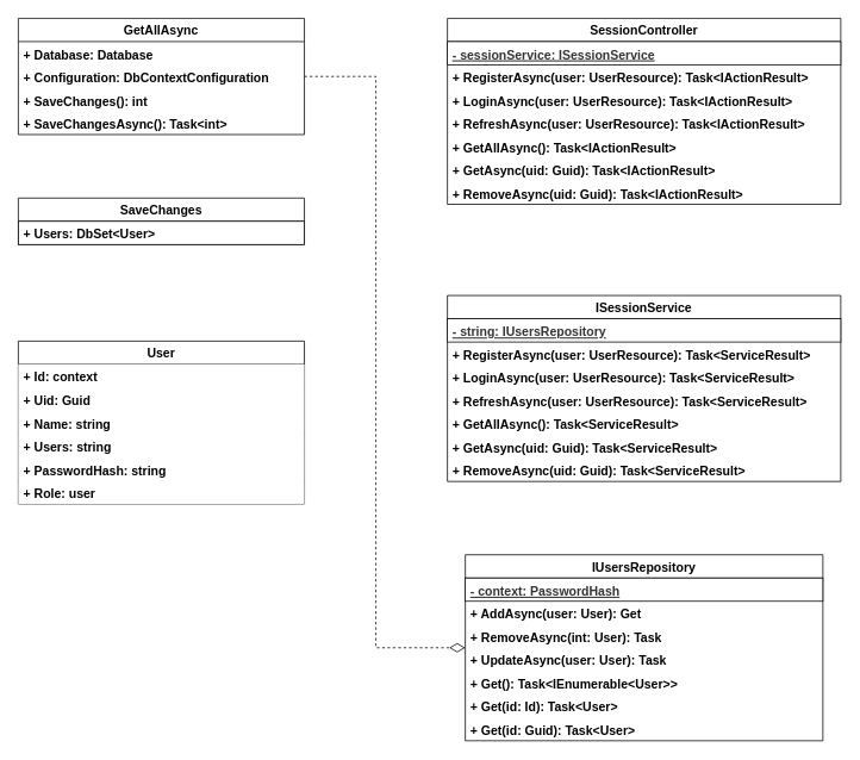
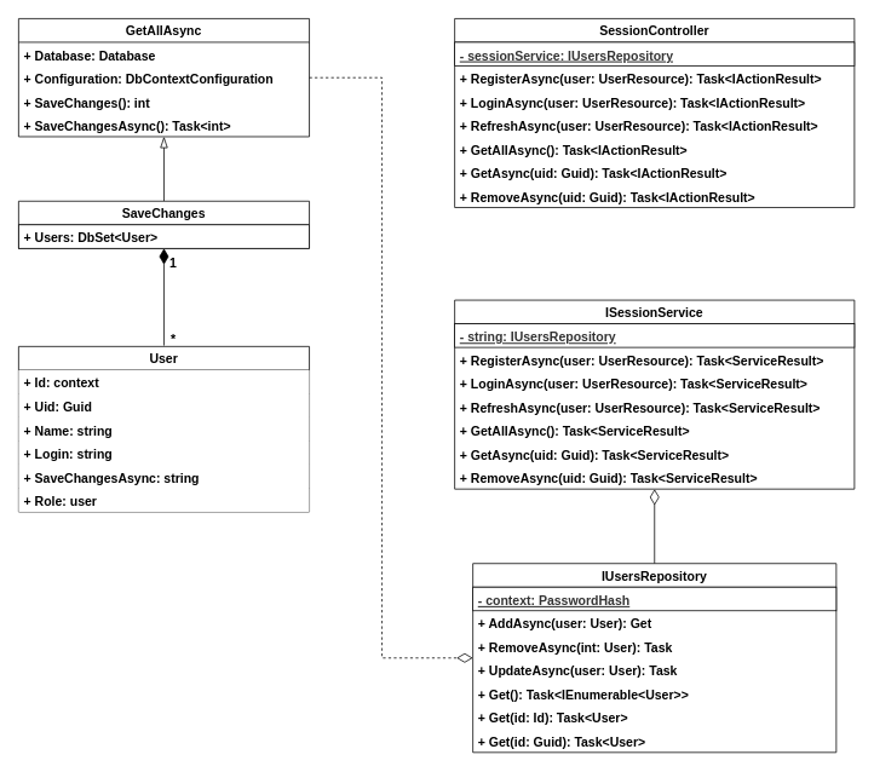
  <mxCell id="0" />
  <mxCell id="1" parent="0" />
  <mxCell id="2" value="SessionController" style="swimlane;fontStyle=1;childLayout=stackLayout;horizontal=1;startSize=26;horizontalStack=0;resizeParent=1;resizeParentMax=0;resizeLast=0;collapsible=1;marginBottom=0;fontSize=14;" parent="1" vertex="1"><mxGeometry x="500" y="20" width="440" height="208" as="geometry" /></mxCell>
- <mxCell id="3" value="- sessionService: ISessionService" style="text;align=left;verticalAlign=top;spacingLeft=4;spacingRight=4;overflow=hidden;rotatable=0;points=[[0,0.5],[1,0.5]];portConstraint=eastwest;fontStyle=5;fontSize=14;rounded=0;fontColor=#333333;strokeColor=#000000;fillColor=#FFFFFF;" parent="2" vertex="1"><mxGeometry y="26" width="440" height="26" as="geometry" /></mxCell>
+ <mxCell id="3" value="- sessionService: IUsersRepository" style="text;align=left;verticalAlign=top;spacingLeft=4;spacingRight=4;overflow=hidden;rotatable=0;points=[[0,0.5],[1,0.5]];portConstraint=eastwest;fontStyle=5;fontSize=14;rounded=0;fontColor=#333333;strokeColor=#000000;fillColor=#FFFFFF;" parent="2" vertex="1"><mxGeometry y="26" width="440" height="26" as="geometry" /></mxCell>
  <mxCell id="4" value="+ RegisterAsync(user: UserResource): Task&lt;IActionResult&gt;" style="text;strokeColor=none;fillColor=none;align=left;verticalAlign=top;spacingLeft=4;spacingRight=4;overflow=hidden;rotatable=0;points=[[0,0.5],[1,0.5]];portConstraint=eastwest;fontStyle=1;fontSize=14;" parent="2" vertex="1"><mxGeometry y="52" width="440" height="26" as="geometry" /></mxCell>
  <mxCell id="5" value="+ LoginAsync(user: UserResource): Task&lt;IActionResult&gt;" style="text;strokeColor=none;fillColor=none;align=left;verticalAlign=top;spacingLeft=4;spacingRight=4;overflow=hidden;rotatable=0;points=[[0,0.5],[1,0.5]];portConstraint=eastwest;fontStyle=1;fontSize=14;" parent="2" vertex="1"><mxGeometry y="78" width="440" height="26" as="geometry" /></mxCell>
  <mxCell id="6" value="+ RefreshAsync(user: UserResource): Task&lt;IActionResult&gt;" style="text;strokeColor=none;fillColor=none;align=left;verticalAlign=top;spacingLeft=4;spacingRight=4;overflow=hidden;rotatable=0;points=[[0,0.5],[1,0.5]];portConstraint=eastwest;fontStyle=1;fontSize=14;" parent="2" vertex="1"><mxGeometry y="104" width="440" height="26" as="geometry" /></mxCell>
  <mxCell id="7" value="+ GetAllAsync(): Task&lt;IActionResult&gt;" style="text;strokeColor=none;fillColor=none;align=left;verticalAlign=top;spacingLeft=4;spacingRight=4;overflow=hidden;rotatable=0;points=[[0,0.5],[1,0.5]];portConstraint=eastwest;fontStyle=1;fontSize=14;" parent="2" vertex="1"><mxGeometry y="130" width="440" height="26" as="geometry" /></mxCell>
  <mxCell id="8" value="+ GetAsync(uid: Guid): Task&lt;IActionResult&gt;" style="text;strokeColor=none;fillColor=none;align=left;verticalAlign=top;spacingLeft=4;spacingRight=4;overflow=hidden;rotatable=0;points=[[0,0.5],[1,0.5]];portConstraint=eastwest;fontStyle=1;fontSize=14;" vertex="1" parent="2"><mxGeometry y="156" width="440" height="26" as="geometry" /></mxCell>
  <mxCell id="9" value="+ RemoveAsync(uid: Guid): Task&lt;IActionResult&gt;" style="text;strokeColor=none;fillColor=none;align=left;verticalAlign=top;spacingLeft=4;spacingRight=4;overflow=hidden;rotatable=0;points=[[0,0.5],[1,0.5]];portConstraint=eastwest;fontStyle=1;fontSize=14;" parent="2" vertex="1"><mxGeometry y="182" width="440" height="26" as="geometry" /></mxCell>
  <mxCell id="10" value="ISessionService" style="swimlane;fontStyle=1;childLayout=stackLayout;horizontal=1;startSize=26;horizontalStack=0;resizeParent=1;resizeParentMax=0;resizeLast=0;collapsible=1;marginBottom=0;fontSize=14;" parent="1" vertex="1"><mxGeometry x="500" y="330" width="440" height="208" as="geometry" /></mxCell>
  <mxCell id="11" value="- string: IUsersRepository" style="text;align=left;verticalAlign=top;spacingLeft=4;spacingRight=4;overflow=hidden;rotatable=0;points=[[0,0.5],[1,0.5]];portConstraint=eastwest;fontStyle=5;fontSize=14;rounded=0;fontColor=#333333;strokeColor=#000000;fillColor=#FFFFFF;" parent="10" vertex="1"><mxGeometry y="26" width="440" height="26" as="geometry" /></mxCell>
  <mxCell id="12" value="+ RegisterAsync(user: UserResource): Task&lt;ServiceResult&gt;" style="text;strokeColor=none;fillColor=none;align=left;verticalAlign=top;spacingLeft=4;spacingRight=4;overflow=hidden;rotatable=0;points=[[0,0.5],[1,0.5]];portConstraint=eastwest;fontStyle=1;fontSize=14;" parent="10" vertex="1"><mxGeometry y="52" width="440" height="26" as="geometry" /></mxCell>
  <mxCell id="13" value="+ LoginAsync(user: UserResource): Task&lt;ServiceResult&gt;" style="text;strokeColor=none;fillColor=none;align=left;verticalAlign=top;spacingLeft=4;spacingRight=4;overflow=hidden;rotatable=0;points=[[0,0.5],[1,0.5]];portConstraint=eastwest;fontStyle=1;fontSize=14;" parent="10" vertex="1"><mxGeometry y="78" width="440" height="26" as="geometry" /></mxCell>
  <mxCell id="14" value="+ RefreshAsync(user: UserResource): Task&lt;ServiceResult&gt;" style="text;strokeColor=none;fillColor=none;align=left;verticalAlign=top;spacingLeft=4;spacingRight=4;overflow=hidden;rotatable=0;points=[[0,0.5],[1,0.5]];portConstraint=eastwest;fontStyle=1;fontSize=14;" parent="10" vertex="1"><mxGeometry y="104" width="440" height="26" as="geometry" /></mxCell>
  <mxCell id="15" value="+ GetAllAsync(): Task&lt;ServiceResult&gt;" style="text;strokeColor=none;fillColor=none;align=left;verticalAlign=top;spacingLeft=4;spacingRight=4;overflow=hidden;rotatable=0;points=[[0,0.5],[1,0.5]];portConstraint=eastwest;fontStyle=1;fontSize=14;" parent="10" vertex="1"><mxGeometry y="130" width="440" height="26" as="geometry" /></mxCell>
  <mxCell id="16" value="+ GetAsync(uid: Guid): Task&lt;ServiceResult&gt;" style="text;strokeColor=none;fillColor=none;align=left;verticalAlign=top;spacingLeft=4;spacingRight=4;overflow=hidden;rotatable=0;points=[[0,0.5],[1,0.5]];portConstraint=eastwest;fontStyle=1;fontSize=14;" parent="10" vertex="1"><mxGeometry y="156" width="440" height="26" as="geometry" /></mxCell>
  <mxCell id="17" value="+ RemoveAsync(uid: Guid): Task&lt;ServiceResult&gt;" style="text;strokeColor=none;fillColor=none;align=left;verticalAlign=top;spacingLeft=4;spacingRight=4;overflow=hidden;rotatable=0;points=[[0,0.5],[1,0.5]];portConstraint=eastwest;fontStyle=1;fontSize=14;" vertex="1" parent="10"><mxGeometry y="182" width="440" height="26" as="geometry" /></mxCell>
+ <mxCell id="18" style="edgeStyle=orthogonalEdgeStyle;rounded=0;orthogonalLoop=1;jettySize=auto;html=1;exitX=0.5;exitY=0;exitDx=0;exitDy=0;fontSize=14;endArrow=diamondThin;endFill=0;endSize=15;" parent="1" source="19" target="10" edge="1"><mxGeometry relative="1" as="geometry" /></mxCell>
  <mxCell id="19" value="IUsersRepository" style="swimlane;fontStyle=1;childLayout=stackLayout;horizontal=1;startSize=26;horizontalStack=0;resizeParent=1;resizeParentMax=0;resizeLast=0;collapsible=1;marginBottom=0;fontSize=14;" parent="1" vertex="1"><mxGeometry x="520" y="620" width="400" height="208" as="geometry" /></mxCell>
  <mxCell id="20" value="- context: PasswordHash" style="text;align=left;verticalAlign=top;spacingLeft=4;spacingRight=4;overflow=hidden;rotatable=0;points=[[0,0.5],[1,0.5]];portConstraint=eastwest;fontStyle=5;fontSize=14;rounded=0;fontColor=#333333;strokeColor=#000000;fillColor=#FFFFFF;" parent="19" vertex="1"><mxGeometry y="26" width="400" height="26" as="geometry" /></mxCell>
  <mxCell id="21" value="+ AddAsync(user: User): Get" style="text;strokeColor=none;fillColor=none;align=left;verticalAlign=top;spacingLeft=4;spacingRight=4;overflow=hidden;rotatable=0;points=[[0,0.5],[1,0.5]];portConstraint=eastwest;fontStyle=1;fontSize=14;" parent="19" vertex="1"><mxGeometry y="52" width="400" height="26" as="geometry" /></mxCell>
  <mxCell id="22" value="+ RemoveAsync(int: User): Task" style="text;strokeColor=none;fillColor=none;align=left;verticalAlign=top;spacingLeft=4;spacingRight=4;overflow=hidden;rotatable=0;points=[[0,0.5],[1,0.5]];portConstraint=eastwest;fontStyle=1;fontSize=14;" parent="19" vertex="1"><mxGeometry y="78" width="400" height="26" as="geometry" /></mxCell>
  <mxCell id="23" value="+ UpdateAsync(user: User): Task" style="text;strokeColor=none;fillColor=none;align=left;verticalAlign=top;spacingLeft=4;spacingRight=4;overflow=hidden;rotatable=0;points=[[0,0.5],[1,0.5]];portConstraint=eastwest;fontStyle=1;fontSize=14;" parent="19" vertex="1"><mxGeometry y="104" width="400" height="26" as="geometry" /></mxCell>
  <mxCell id="24" value="+ Get(): Task&lt;IEnumerable&lt;User&gt;&gt;" style="text;strokeColor=none;fillColor=none;align=left;verticalAlign=top;spacingLeft=4;spacingRight=4;overflow=hidden;rotatable=0;points=[[0,0.5],[1,0.5]];portConstraint=eastwest;fontStyle=1;fontSize=14;" parent="19" vertex="1"><mxGeometry y="130" width="400" height="26" as="geometry" /></mxCell>
  <mxCell id="25" value="+ Get(id: Id): Task&lt;User&gt;" style="text;strokeColor=none;fillColor=none;align=left;verticalAlign=top;spacingLeft=4;spacingRight=4;overflow=hidden;rotatable=0;points=[[0,0.5],[1,0.5]];portConstraint=eastwest;fontStyle=1;fontSize=14;" parent="19" vertex="1"><mxGeometry y="156" width="400" height="26" as="geometry" /></mxCell>
  <mxCell id="26" value="+ Get(id: Guid): Task&lt;User&gt;" style="text;strokeColor=none;fillColor=none;align=left;verticalAlign=top;spacingLeft=4;spacingRight=4;overflow=hidden;rotatable=0;points=[[0,0.5],[1,0.5]];portConstraint=eastwest;fontStyle=1;fontSize=14;" parent="19" vertex="1"><mxGeometry y="182" width="400" height="26" as="geometry" /></mxCell>
+ <mxCell id="27" style="edgeStyle=orthogonalEdgeStyle;rounded=0;orthogonalLoop=1;jettySize=auto;html=1;exitX=0.5;exitY=0;exitDx=0;exitDy=0;endArrow=blockThin;endFill=0;fontSize=14;fontStyle=1;endSize=10;" parent="1" source="28" target="30" edge="1"><mxGeometry relative="1" as="geometry" /></mxCell>
  <mxCell id="28" value="SaveChanges" style="swimlane;fontStyle=1;childLayout=stackLayout;horizontal=1;startSize=26;horizontalStack=0;resizeParent=1;resizeParentMax=0;resizeLast=0;collapsible=1;marginBottom=0;fontSize=14;" parent="1" vertex="1"><mxGeometry x="20" y="221" width="320" height="52" as="geometry" /></mxCell>
  <mxCell id="29" value="+ Users: DbSet&lt;User&gt;" style="text;align=left;verticalAlign=top;spacingLeft=4;spacingRight=4;overflow=hidden;rotatable=0;points=[[0,0.5],[1,0.5]];portConstraint=eastwest;fontStyle=1;fontSize=14;fillColor=#ffffff;strokeColor=#000000;" parent="28" vertex="1"><mxGeometry y="26" width="320" height="26" as="geometry" /></mxCell>
  <mxCell id="30" value="GetAllAsync" style="swimlane;fontStyle=1;childLayout=stackLayout;horizontal=1;startSize=26;horizontalStack=0;resizeParent=1;resizeParentMax=0;resizeLast=0;collapsible=1;marginBottom=0;fontSize=14;" parent="1" vertex="1"><mxGeometry x="20" y="20" width="320" height="130" as="geometry" /></mxCell>
  <mxCell id="31" value="+ Database: Database" style="text;strokeColor=none;fillColor=none;align=left;verticalAlign=top;spacingLeft=4;spacingRight=4;overflow=hidden;rotatable=0;points=[[0,0.5],[1,0.5]];portConstraint=eastwest;fontStyle=1;fontSize=14;" parent="30" vertex="1"><mxGeometry y="26" width="320" height="26" as="geometry" /></mxCell>
  <mxCell id="32" value="+ Configuration: DbContextConfiguration" style="text;fillColor=none;align=left;verticalAlign=top;spacingLeft=4;spacingRight=4;overflow=hidden;rotatable=0;points=[[0,0.5],[1,0.5]];portConstraint=eastwest;fontStyle=1;fontSize=14;" parent="30" vertex="1"><mxGeometry y="52" width="320" height="26" as="geometry" /></mxCell>
  <mxCell id="33" value="+ SaveChanges(): int" style="text;strokeColor=none;fillColor=none;align=left;verticalAlign=top;spacingLeft=4;spacingRight=4;overflow=hidden;rotatable=0;points=[[0,0.5],[1,0.5]];portConstraint=eastwest;fontStyle=1;fontSize=14;" parent="30" vertex="1"><mxGeometry y="78" width="320" height="26" as="geometry" /></mxCell>
  <mxCell id="34" value="+ SaveChangesAsync(): Task&lt;int&gt;" style="text;strokeColor=none;fillColor=none;align=left;verticalAlign=top;spacingLeft=4;spacingRight=4;overflow=hidden;rotatable=0;points=[[0,0.5],[1,0.5]];portConstraint=eastwest;fontStyle=1;fontSize=14;" parent="30" vertex="1"><mxGeometry y="104" width="320" height="26" as="geometry" /></mxCell>
+ <mxCell id="35" value="1&lt;br style=&quot;font-size: 14px;&quot;&gt;&lt;br style=&quot;font-size: 14px;&quot;&gt;&lt;br style=&quot;font-size: 14px;&quot;&gt;&lt;br style=&quot;font-size: 14px;&quot;&gt;&lt;br style=&quot;font-size: 14px;&quot;&gt;*" style="edgeStyle=orthogonalEdgeStyle;rounded=0;orthogonalLoop=1;jettySize=auto;html=1;exitX=0.5;exitY=0;exitDx=0;exitDy=0;endArrow=diamondThin;endFill=1;fontSize=14;fontStyle=1;endSize=15;" parent="1" source="36" target="28" edge="1"><mxGeometry x="-0.091" y="-10" relative="1" as="geometry"><mxPoint as="offset" /></mxGeometry></mxCell>
  <mxCell id="36" value="User" style="swimlane;fontStyle=1;childLayout=stackLayout;horizontal=1;startSize=26;horizontalStack=0;resizeParent=1;resizeParentMax=0;resizeLast=0;collapsible=1;marginBottom=0;fontSize=14;perimeterSpacing=1;" parent="1" vertex="1"><mxGeometry x="20" y="381" width="320" height="182" as="geometry" /></mxCell>
  <mxCell id="37" value="+ Id: context" style="text;align=left;verticalAlign=top;spacingLeft=4;spacingRight=4;overflow=hidden;rotatable=0;points=[[0,0.5],[1,0.5]];portConstraint=eastwest;fontStyle=1;fontSize=14;fillColor=#ffffff;" parent="36" vertex="1"><mxGeometry y="26" width="320" height="26" as="geometry" /></mxCell>
  <mxCell id="38" value="+ Uid: Guid" style="text;align=left;verticalAlign=top;spacingLeft=4;spacingRight=4;overflow=hidden;rotatable=0;points=[[0,0.5],[1,0.5]];portConstraint=eastwest;fontStyle=1;fontSize=14;fillColor=#ffffff;" parent="36" vertex="1"><mxGeometry y="52" width="320" height="26" as="geometry" /></mxCell>
  <mxCell id="39" value="+ Name: string" style="text;align=left;verticalAlign=top;spacingLeft=4;spacingRight=4;overflow=hidden;rotatable=0;points=[[0,0.5],[1,0.5]];portConstraint=eastwest;fontStyle=1;fontSize=14;fillColor=#ffffff;" parent="36" vertex="1"><mxGeometry y="78" width="320" height="26" as="geometry" /></mxCell>
- <mxCell id="40" value="+ Users: string" style="text;align=left;verticalAlign=top;spacingLeft=4;spacingRight=4;overflow=hidden;rotatable=0;points=[[0,0.5],[1,0.5]];portConstraint=eastwest;fontStyle=1;fontSize=14;fillColor=#ffffff;" parent="36" vertex="1"><mxGeometry y="104" width="320" height="26" as="geometry" /></mxCell>
- <mxCell id="41" value="+ PasswordHash: string" style="text;align=left;verticalAlign=top;spacingLeft=4;spacingRight=4;overflow=hidden;rotatable=0;points=[[0,0.5],[1,0.5]];portConstraint=eastwest;fontStyle=1;fontSize=14;fillColor=#ffffff;" parent="36" vertex="1"><mxGeometry y="130" width="320" height="26" as="geometry" /></mxCell>
+ <mxCell id="40" value="+ Login: string" style="text;align=left;verticalAlign=top;spacingLeft=4;spacingRight=4;overflow=hidden;rotatable=0;points=[[0,0.5],[1,0.5]];portConstraint=eastwest;fontStyle=1;fontSize=14;fillColor=#ffffff;" parent="36" vertex="1"><mxGeometry y="104" width="320" height="26" as="geometry" /></mxCell>
+ <mxCell id="41" value="+ SaveChangesAsync: string" style="text;align=left;verticalAlign=top;spacingLeft=4;spacingRight=4;overflow=hidden;rotatable=0;points=[[0,0.5],[1,0.5]];portConstraint=eastwest;fontStyle=1;fontSize=14;fillColor=#ffffff;" parent="36" vertex="1"><mxGeometry y="130" width="320" height="26" as="geometry" /></mxCell>
  <mxCell id="42" value="+ Role: user" style="text;align=left;verticalAlign=top;spacingLeft=4;spacingRight=4;overflow=hidden;rotatable=0;points=[[0,0.5],[1,0.5]];portConstraint=eastwest;fontStyle=1;fontSize=14;fillColor=#ffffff;" parent="36" vertex="1"><mxGeometry y="156" width="320" height="26" as="geometry" /></mxCell>
  <mxCell id="43" style="edgeStyle=orthogonalEdgeStyle;rounded=0;orthogonalLoop=1;jettySize=auto;html=1;exitX=1;exitY=0.5;exitDx=0;exitDy=0;fontSize=14;endArrow=diamondThin;endFill=0;endSize=15;startSize=6;dashed=1;" parent="1" source="32" target="19" edge="1"><mxGeometry relative="1" as="geometry"><Array as="points"><mxPoint x="420" y="85" /><mxPoint x="420" y="724" /></Array></mxGeometry></mxCell>
